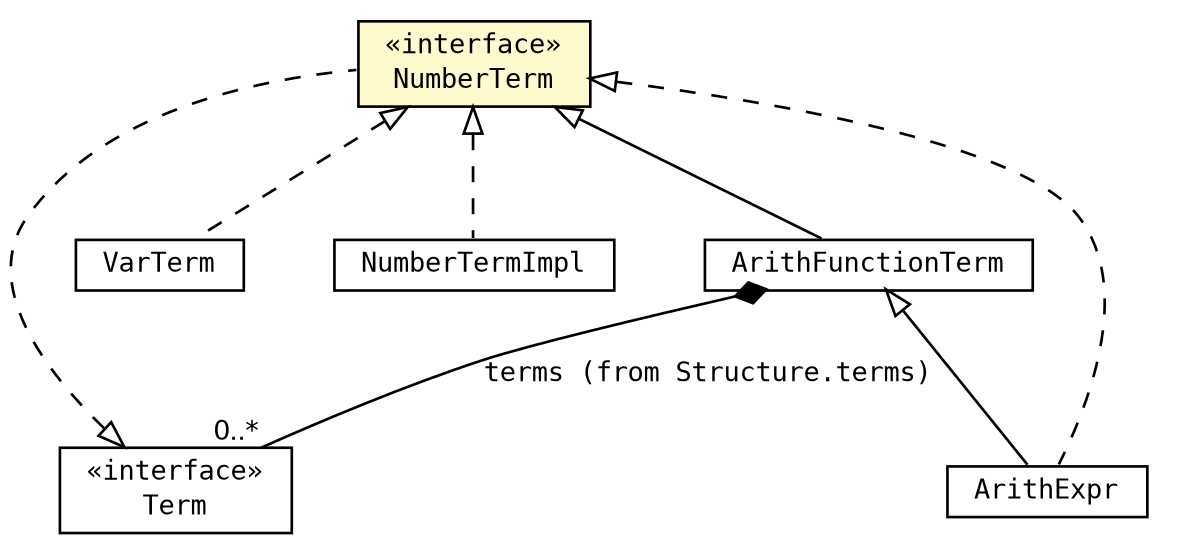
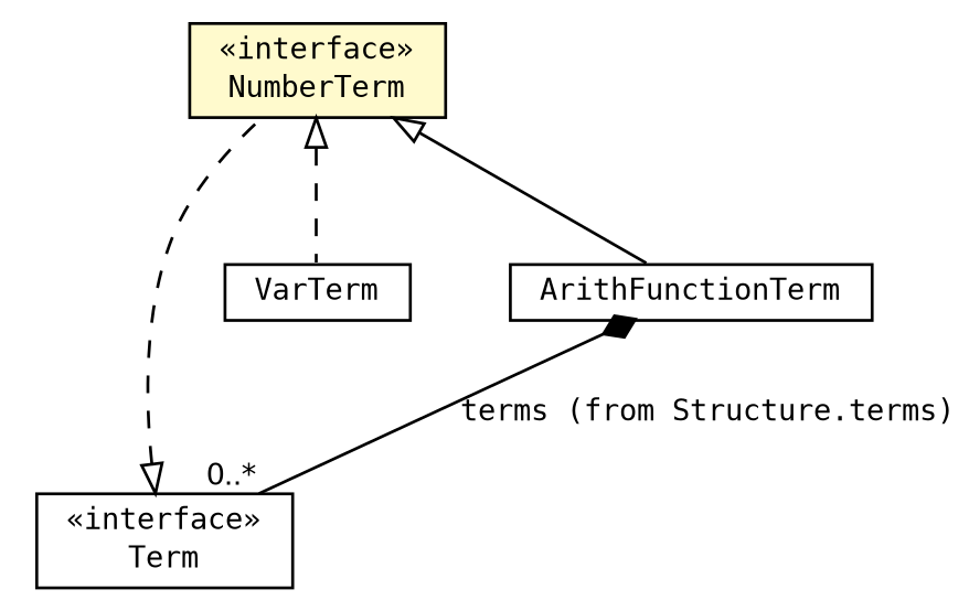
  digraph {
    fontname="DejaVu Sans Mono"
    nodesep=0.25
    ranksep=0.5
    node [fontcolor=black fontname="DejaVu Sans Mono" fontsize=10.0 shape=plaintext]
    edge [arrowtail=empty dir=back fontname="DejaVu Sans Mono" fontsize=10 headport=p labelfontname=Helvetica labelfontsize=10 style=dashed tailport=p]
    n1 [label=<<table title="jason.asSyntax.VarTerm" border="0" cellborder="1" cellspacing="0" cellpadding="2" port="p" href="./VarTerm.html"> 		<tr><td><table border="0" cellspacing="0" cellpadding="1"> <tr><td align="center" balign="center"> VarTerm </td></tr> 		</table></td></tr> 		</table>>]
    n2 [label=<<table title="jason.asSyntax.Term" border="0" cellborder="1" cellspacing="0" cellpadding="2" port="p" href="./Term.html"> 		<tr><td><table border="0" cellspacing="0" cellpadding="1"> <tr><td align="center" balign="center"> &#171;interface&#187; </td></tr> <tr><td align="center" balign="center"> Term </td></tr> 		</table></td></tr> 		</table>>]
    n3 [label=<<table title="jason.asSyntax.NumberTerm" border="0" cellborder="1" cellspacing="0" cellpadding="2" port="p" bgcolor="lemonChiffon" href="./NumberTerm.html"> 		<tr><td><table border="0" cellspacing="0" cellpadding="1"> <tr><td align="center" balign="center"> &#171;interface&#187; </td></tr> <tr><td align="center" balign="center"> NumberTerm </td></tr> 		</table></td></tr> 		</table>>]
-   n4 [label=<<table title="jason.asSyntax.NumberTermImpl" border="0" cellborder="1" cellspacing="0" cellpadding="2" port="p" href="./NumberTermImpl.html"> 		<tr><td><table border="0" cellspacing="0" cellpadding="1"> <tr><td align="center" balign="center"> NumberTermImpl </td></tr> 		</table></td></tr> 		</table>>]
    n5 [label=<<table title="jason.asSyntax.ArithFunctionTerm" border="0" cellborder="1" cellspacing="0" cellpadding="2" port="p" href="./ArithFunctionTerm.html"> 		<tr><td><table border="0" cellspacing="0" cellpadding="1"> <tr><td align="center" balign="center"> ArithFunctionTerm </td></tr> 		</table></td></tr> 		</table>>]
-   n6 [label=<<table title="jason.asSyntax.ArithExpr" border="0" cellborder="1" cellspacing="0" cellpadding="2" port="p" href="./ArithExpr.html"> 		<tr><td><table border="0" cellspacing="0" cellpadding="1"> <tr><td align="center" balign="center"> ArithExpr </td></tr> 		</table></td></tr> 		</table>>]
    n2 -> n3
    n3 -> n1
-   n3 -> n4
    n3 -> n5 [style=solid]
-   n3 -> n6
    n5 -> n2 [arrowhead=none arrowtail=diamond color=black dir=both fontcolor=black fontsize=10.0 headlabel="0..*" label="terms (from Structure.terms)" style=""]
-   n5 -> n6 [style=""]
  }
